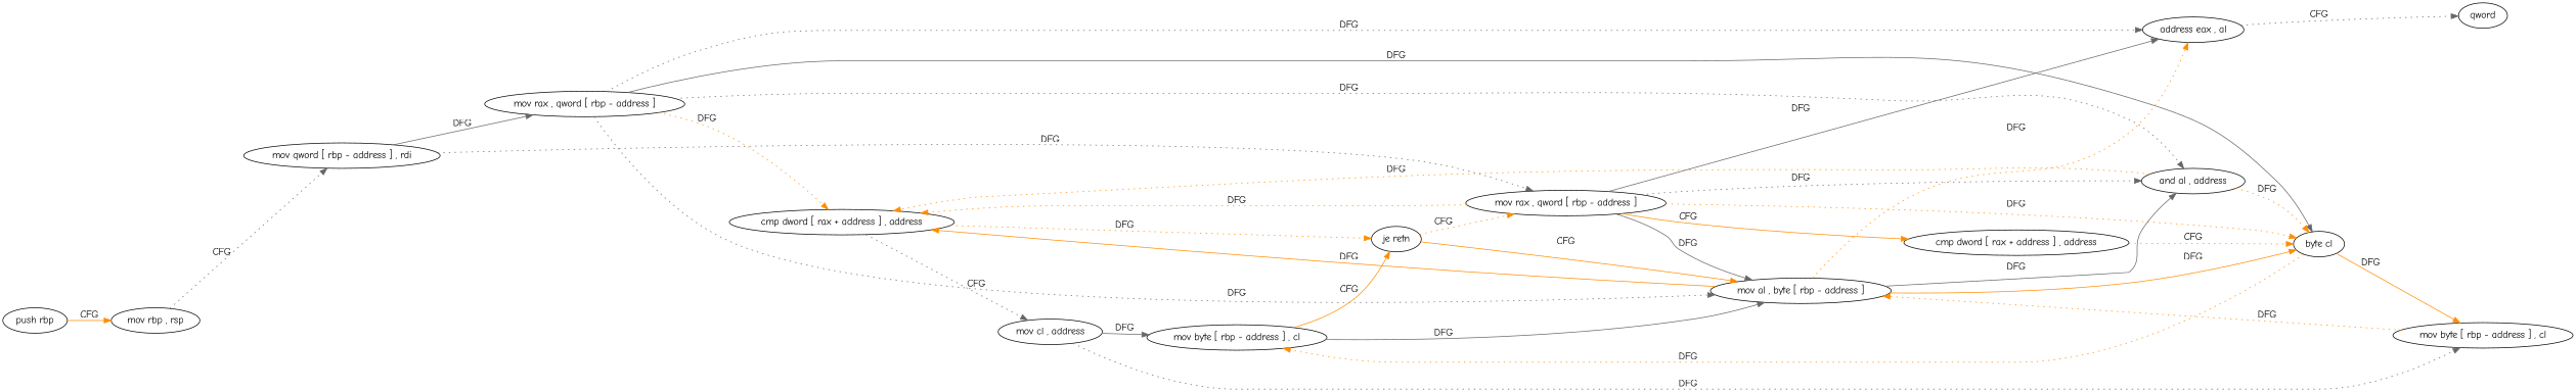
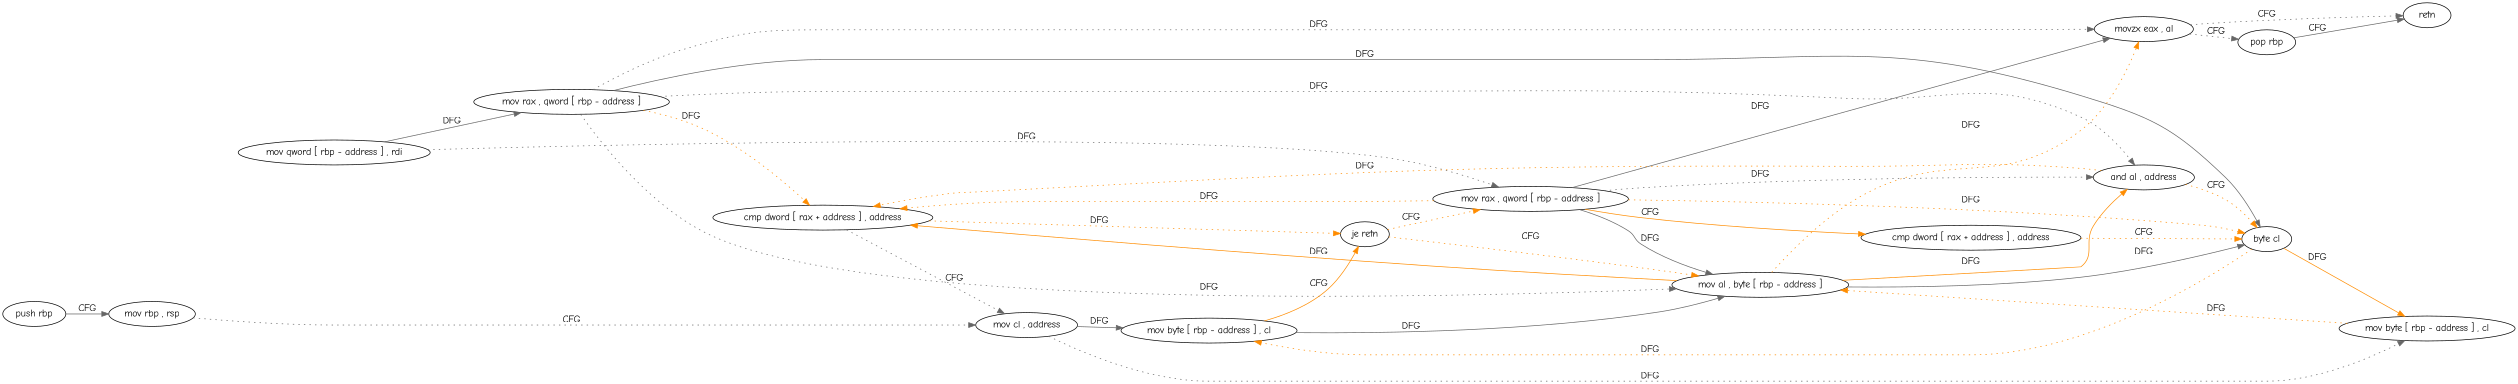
  digraph {
    fontname="Comic Neue"
    rankdir=LR
    node [fontname="Comic Neue"]
    edge [color=darkorange fontname="Comic Neue" style=dotted]
    n1 [label="push rbp"]
    n2 [label="mov rbp , rsp"]
    n3 [label="mov qword [ rbp - address ] , rdi"]
    n4 [label="mov rax , qword [ rbp - address ]"]
    n5 [label="mov rax , qword [ rbp - address ]"]
    n6 [label="cmp dword [ rax + address ] , address"]
    n7 [label="mov al , byte [ rbp - address ]"]
    n8 [label="and al , address"]
-   n9 [label="address eax , al"]
+   n9 [label="movzx eax , al"]
    n10 [label="byte cl"]
    n11 [label="cmp dword [ rax + address ] , address"]
    n12 [label="mov cl , address"]
    n13 [label="je retn"]
-   n15 [label=qword]
+   n14 [label="pop rbp"]
+   n15 [label=retn]
    n16 [label="mov byte [ rbp - address ] , cl"]
    n17 [label="mov byte [ rbp - address ] , cl"]
-   n1 -> n2 [label=CFG style=solid]
-   n2 -> n3 [color=gray40 label=CFG]
+   n1 -> n2 [color=gray40 label=CFG style=solid]
+   n2 -> n12 [color=gray40 label=CFG]
    n3 -> n4 [color=gray40 label=DFG style=solid]
    n3 -> n5 [color=gray40 label=DFG]
    n4 -> n6 [label=DFG]
    n4 -> n7 [color=gray40 label=DFG]
    n4 -> n8 [color=gray40 label=DFG]
    n4 -> n9 [color=gray40 label=DFG]
    n4 -> n10 [color=gray40 label=DFG style=solid]
    n5 -> n6 [label=DFG]
    n5 -> n7 [color=gray40 label=DFG style=solid]
    n5 -> n8 [color=gray40 label=DFG]
    n5 -> n9 [color=gray40 label=DFG style=solid]
    n5 -> n10 [label=DFG]
    n5 -> n11 [label=CFG style=solid]
    n6 -> n12 [color=gray40 label=CFG]
    n6 -> n13 [label=DFG]
    n7 -> n6 [label=DFG style=solid]
-   n7 -> n8 [color=gray40 label=DFG style=solid]
+   n7 -> n8 [label=DFG style=solid]
    n7 -> n9 [label=DFG]
-   n7 -> n10 [label=DFG style=solid]
+   n7 -> n10 [color=gray40 label=DFG style=solid]
    n8 -> n6 [label=DFG]
-   n8 -> n10 [label=DFG]
+   n8 -> n10 [label=CFG]
+   n9 -> n14 [color=gray40 label=CFG]
    n9 -> n15 [color=gray40 label=CFG]
    n10 -> n16 [label=DFG]
    n10 -> n17 [label=DFG style=solid]
    n11 -> n10 [label=CFG]
    n12 -> n16 [color=gray40 label=DFG style=solid]
    n12 -> n17 [color=gray40 label=DFG]
    n13 -> n5 [label=CFG]
-   n13 -> n7 [label=CFG style=solid]
+   n13 -> n7 [label=CFG]
+   n14 -> n15 [color=gray40 label=CFG style=solid]
    n16 -> n7 [color=gray40 label=DFG style=solid]
    n16 -> n13 [label=CFG style=solid]
    n17 -> n7 [label=DFG]
  }
